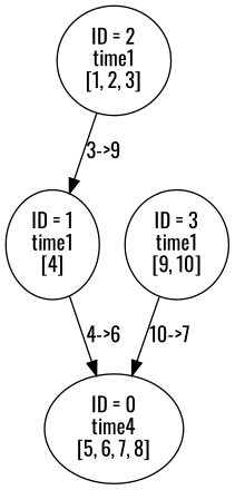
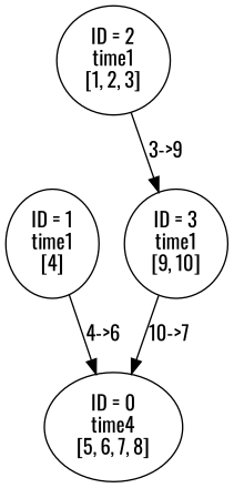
  digraph {
    fontname=Oswald
    node [fontname=Oswald]
    edge [fontname=Oswald]
    n1 [label="ID = 1\ntime1\n[4]"]
    n2 [label="ID = 0\ntime4\n[5, 6, 7, 8]"]
    n3 [label="ID = 3\ntime1\n[9, 10]"]
    n4 [label="ID = 2\ntime1\n[1, 2, 3]"]
    n1 -> n2 [label="4->6\n"]
    n3 -> n2 [label="10->7\n"]
-   n4 -> n1 [label="3->9\n"]
+   n4 -> n3 [label="3->9\n"]
  }
